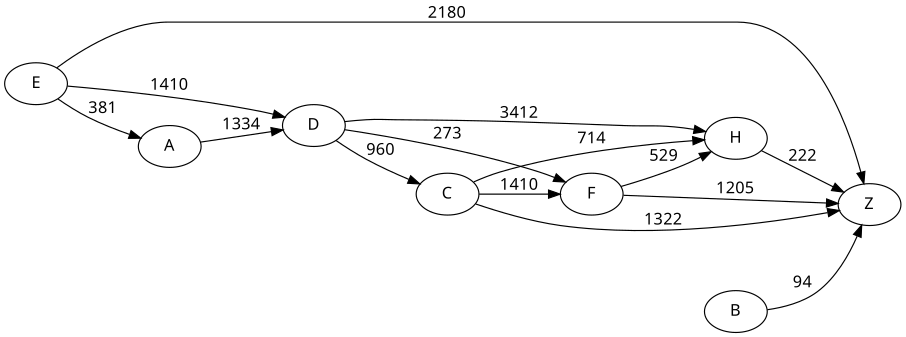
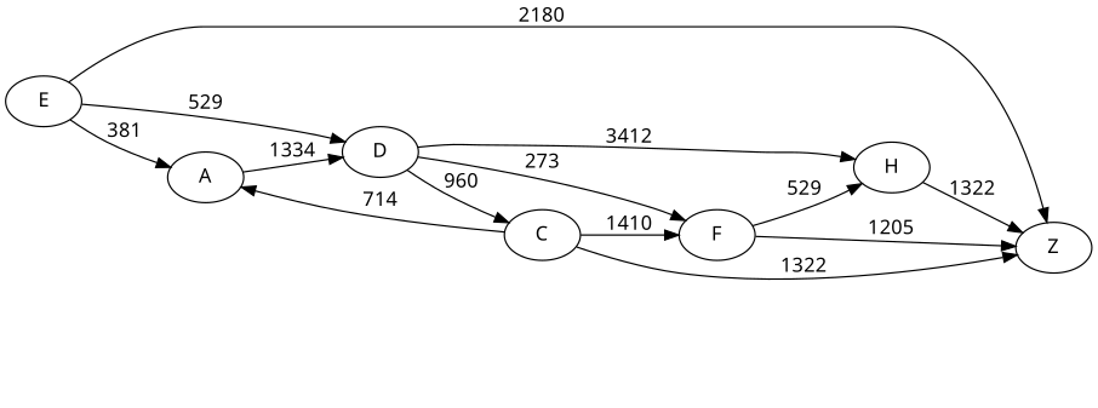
  digraph {
    fontname="Noto Sans"
    rankdir=LR
    node [fontname="Noto Sans"]
    edge [fontname="Noto Sans"]
    E
    A
    Z
    D
    C
    F
    H
-   B
    E -> A [label=381]
    E -> Z [label=2180]
-   E -> D [label=1410]
+   E -> D [label=529]
    A -> D [label=1334]
    D -> C [label=960]
    D -> F [label=273]
    D -> H [label=3412]
    C -> Z [label=1322]
    C -> F [label=1410]
-   C -> H [label=714]
+   C -> A [label=714]
    F -> Z [label=1205]
    F -> H [label=529]
-   H -> Z [label=222]
-   B -> Z [label=94]
+   H -> Z [label=1322]
  }
